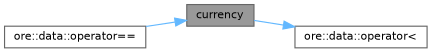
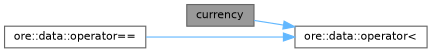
  digraph {
    rankdir=RL
    node [color=grey40 fillcolor=white fontname=Helvetica fontsize=10 shape=box style=filled]
    edge [color=steelblue1 dir=back fontname=Helvetica fontsize=10 labelfontname=Helvetica labelfontsize=10 style=solid]
    n1 [color=gray40 fillcolor=grey60 fontcolor=black height=0.2 label=currency width=0.4]
    n2 [height=0.2 label="ore::data::operator==" width=0.4]
    n3 [height=0.2 label="ore::data::operator\<" width=0.4]
-   n1 -> n2
+   n3 -> n2
    n3 -> n1
  }
